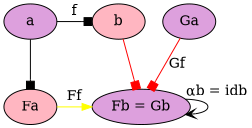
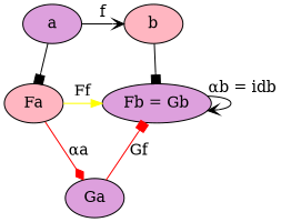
  digraph {
    rankdir=TB
    node [color=black fillcolor=plum style=filled]
    edge [arrowhead=box]
    n1 [label=a]
    n2 [fillcolor=lightpink label=b]
    n3 [fillcolor=lightpink label=Fa]
    n4 [label="Fb = Gb"]
    n5 [label=Ga]
    subgraph sub_1 {
      rank=same
      n1
      n2
    }
    subgraph sub_2 {
      rank=same
      n3
      n4
    }
-   n1 -> n2 [label=f]
+   n1 -> n2 [arrowhead=vee label=f]
    n1 -> n3
-   n2 -> n4 [color=red]
+   n2 -> n4
    n3 -> n4 [color=yellow label=Ff arrowhead=""]
+   n3 -> n5 [arrowhead=diamond color=red label="αa"]
    n4 -> n4 [arrowhead=vee xlabel="αb = idb"]
    n5 -> n4 [color=red label=Gf]
  }
